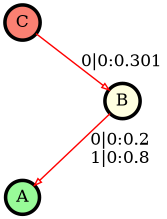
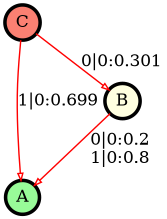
  digraph {
    fontname="DejaVu Serif"
    node [fontname="DejaVu Serif" fontsize=24 penwidth=5 shape=circle style=filled]
    edge [arrowhead=onormal color=red fontname="DejaVu Serif" fontsize=24 style=bold]
    A [fillcolor=palegreen]
    C [fillcolor=salmon]
    B [fillcolor=lightyellow]
+   C -> A [label="1|0:0.699\l"]
    C -> B [label="0|0:0.301\l"]
    B -> A [label="0|0:0.2\l1|0:0.8\l"]
  }
